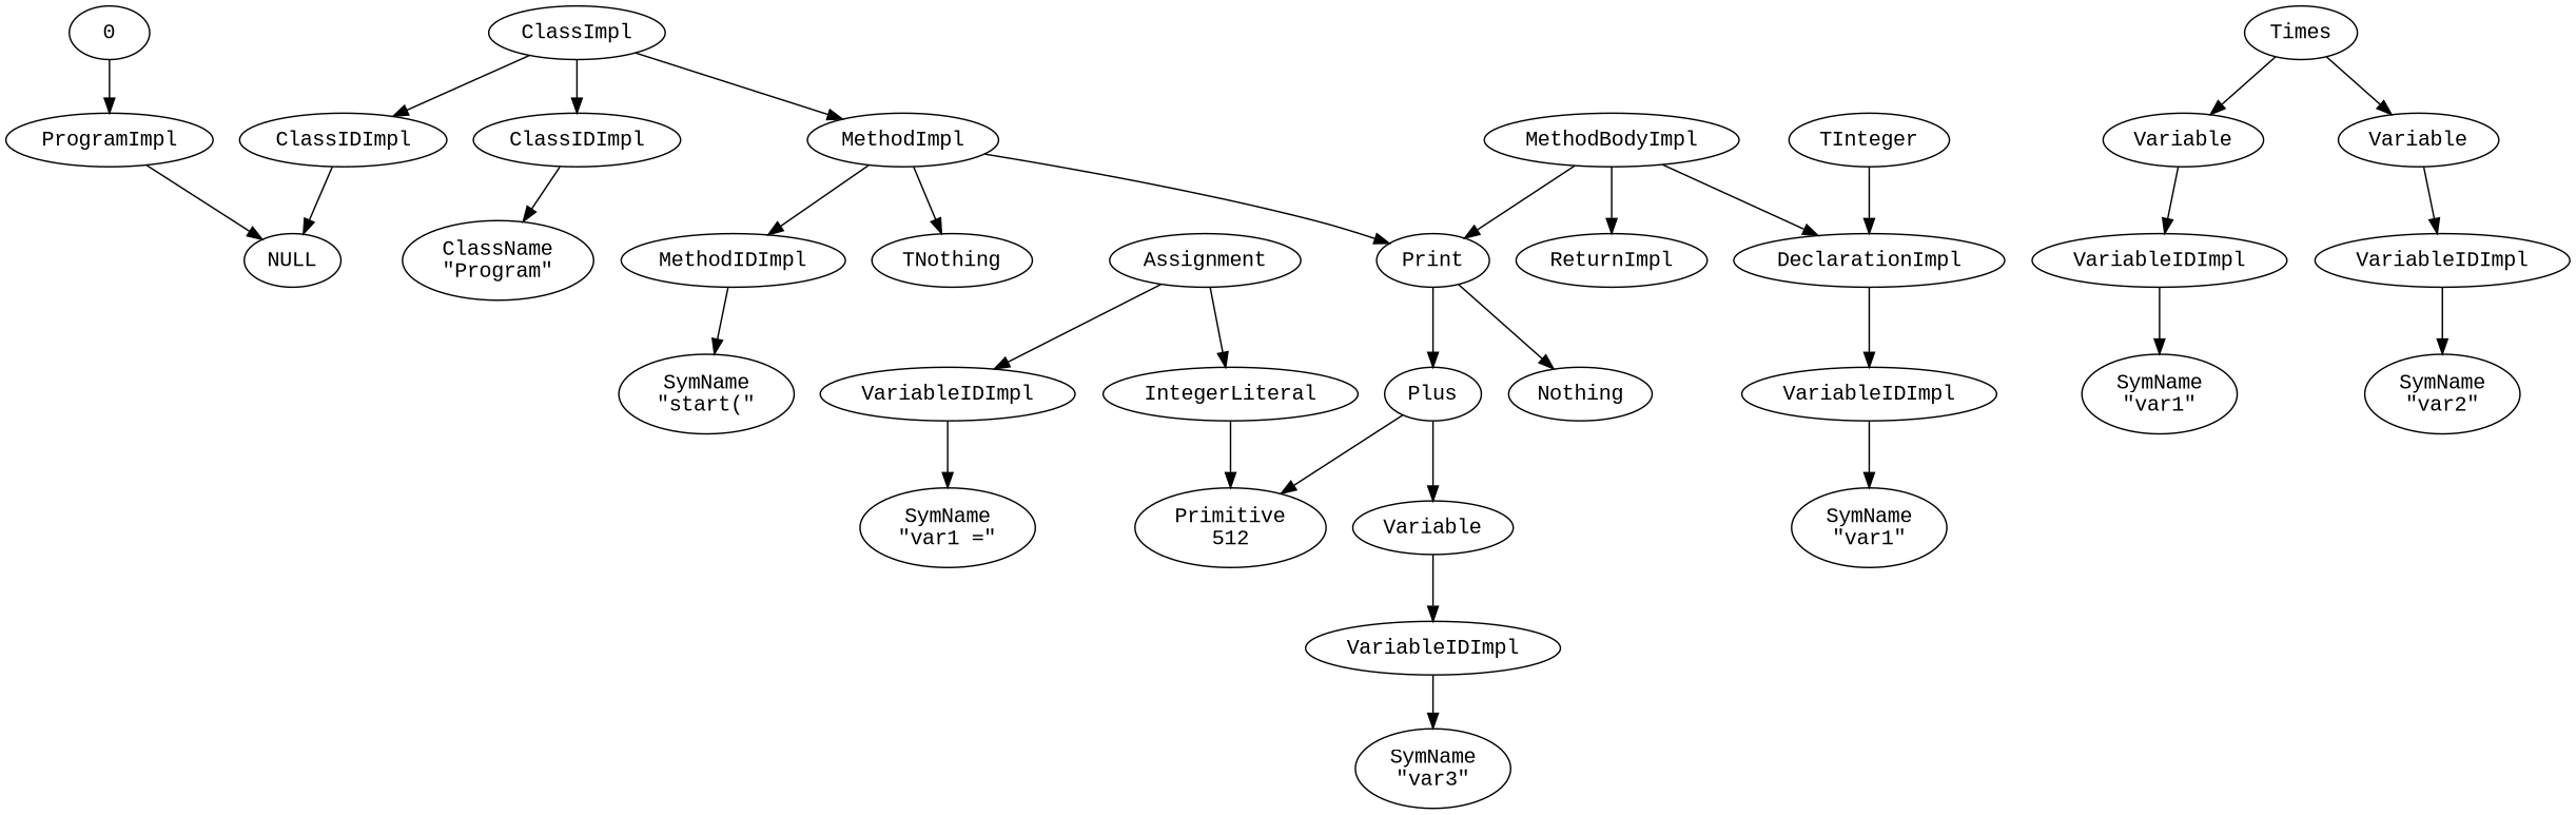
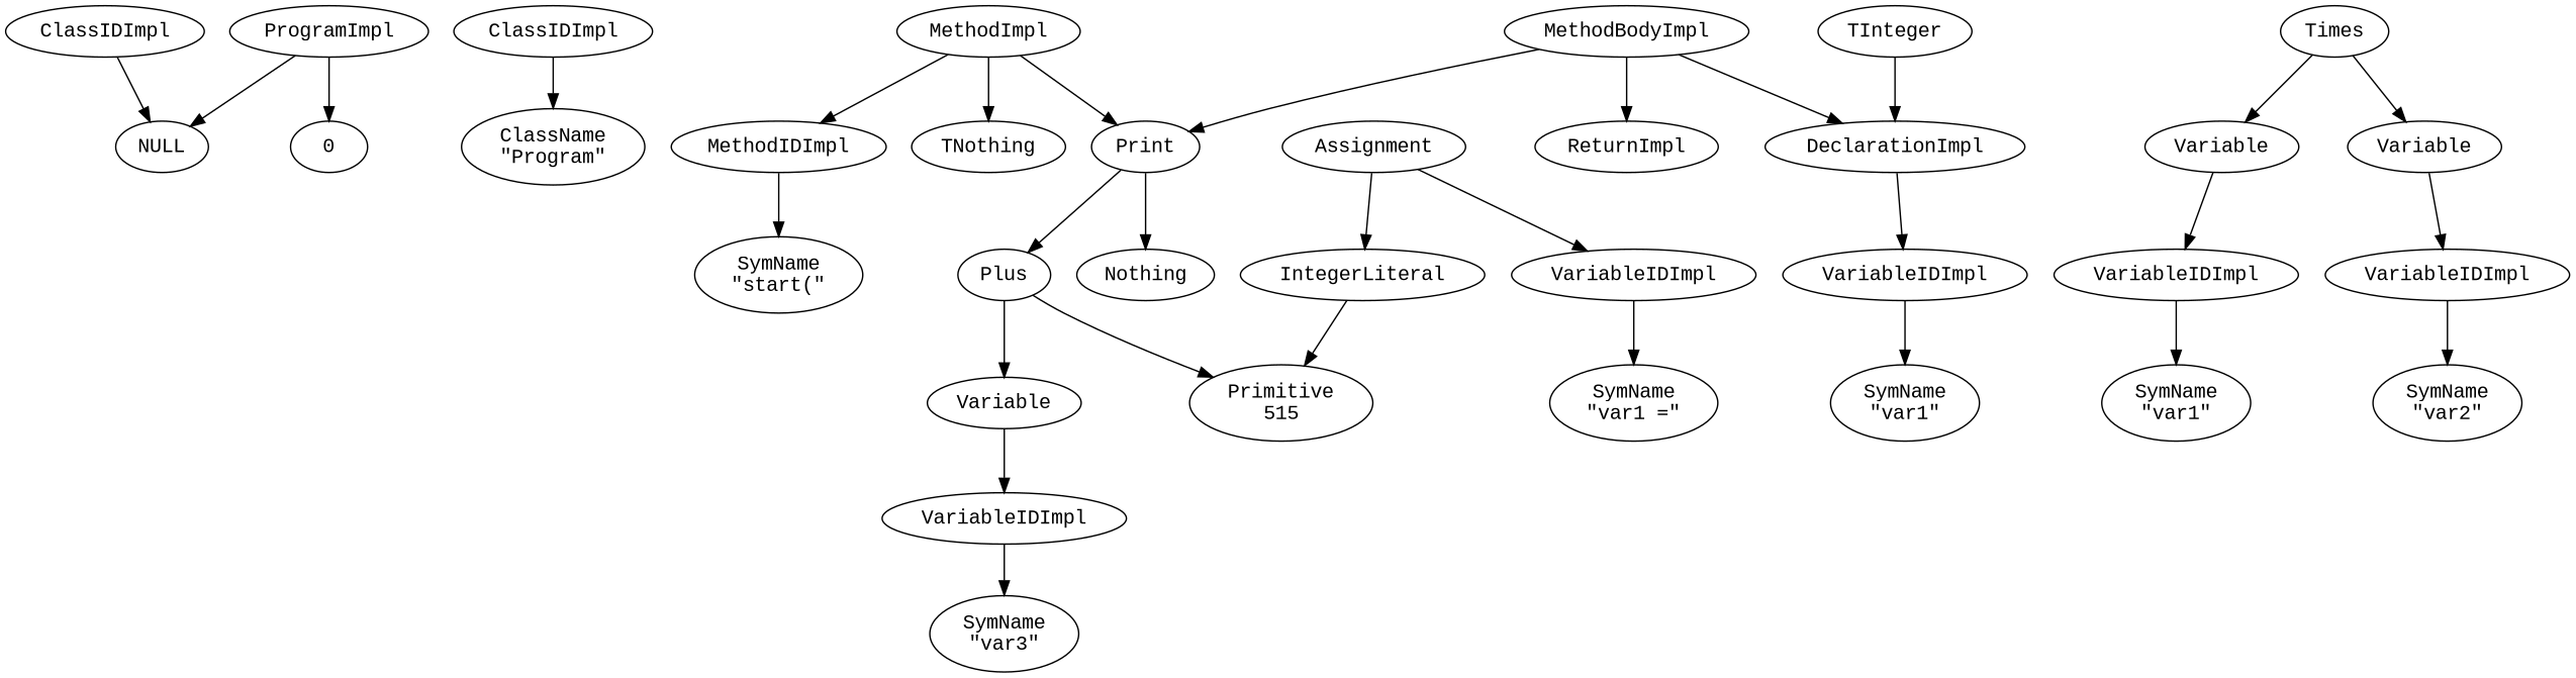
  digraph {
    fontname="Liberation Mono"
    node [fontname="Liberation Mono"]
    edge [fontname="Liberation Mono"]
    n1 [label=ProgramImpl]
    n2 [fillcolor=red label=NULL]
    0
-   n4 [label=ClassImpl]
    n5 [label=ClassIDImpl]
    n6 [label=ClassIDImpl]
    n7 [label=MethodImpl]
    n8 [label="ClassName\n\"Program\""]
    n9 [label=MethodIDImpl]
    n10 [label=TNothing]
    n11 [label=Print]
    n12 [label="SymName\n\"start(\""]
    n13 [label=MethodBodyImpl]
    n14 [label=DeclarationImpl]
    n15 [label=ReturnImpl]
    n16 [label=VariableIDImpl]
    n17 [label=Assignment]
    n18 [label=VariableIDImpl]
    n19 [label=IntegerLiteral]
    n20 [label=Plus]
    n21 [label=Nothing]
    n22 [label="SymName\n\"var1\""]
    n23 [label=TInteger]
    n24 [label="SymName\n\"var1 =\""]
-   n25 [label="Primitive\n512"]
+   n25 [label="Primitive\n515"]
    n26 [label=Variable]
    n27 [label=Times]
    n28 [label=Variable]
    n29 [label=Variable]
    n30 [label=VariableIDImpl]
    n31 [label=VariableIDImpl]
    n32 [label=VariableIDImpl]
    n33 [label="SymName\n\"var1\""]
    n34 [label="SymName\n\"var2\""]
    n35 [label="SymName\n\"var3\""]
    n1 -> n2
-   0 -> n1
-   n4 -> n5
-   n4 -> n6
-   n4 -> n7
+   n1 -> 0
    n5 -> n8
    n6 -> n2
    n7 -> n9
    n7 -> n10
    n7 -> n11
    n9 -> n12
    n11 -> n20
    n11 -> n21
    n13 -> n11
    n13 -> n14
    n13 -> n15
    n14 -> n16
    n16 -> n22
    n17 -> n18
    n17 -> n19
    n18 -> n24
    n19 -> n25
    n20 -> n25
    n20 -> n26
    n23 -> n14
    n26 -> n30
    n27 -> n28
    n27 -> n29
    n28 -> n31
    n29 -> n32
    n30 -> n35
    n31 -> n33
    n32 -> n34
  }
